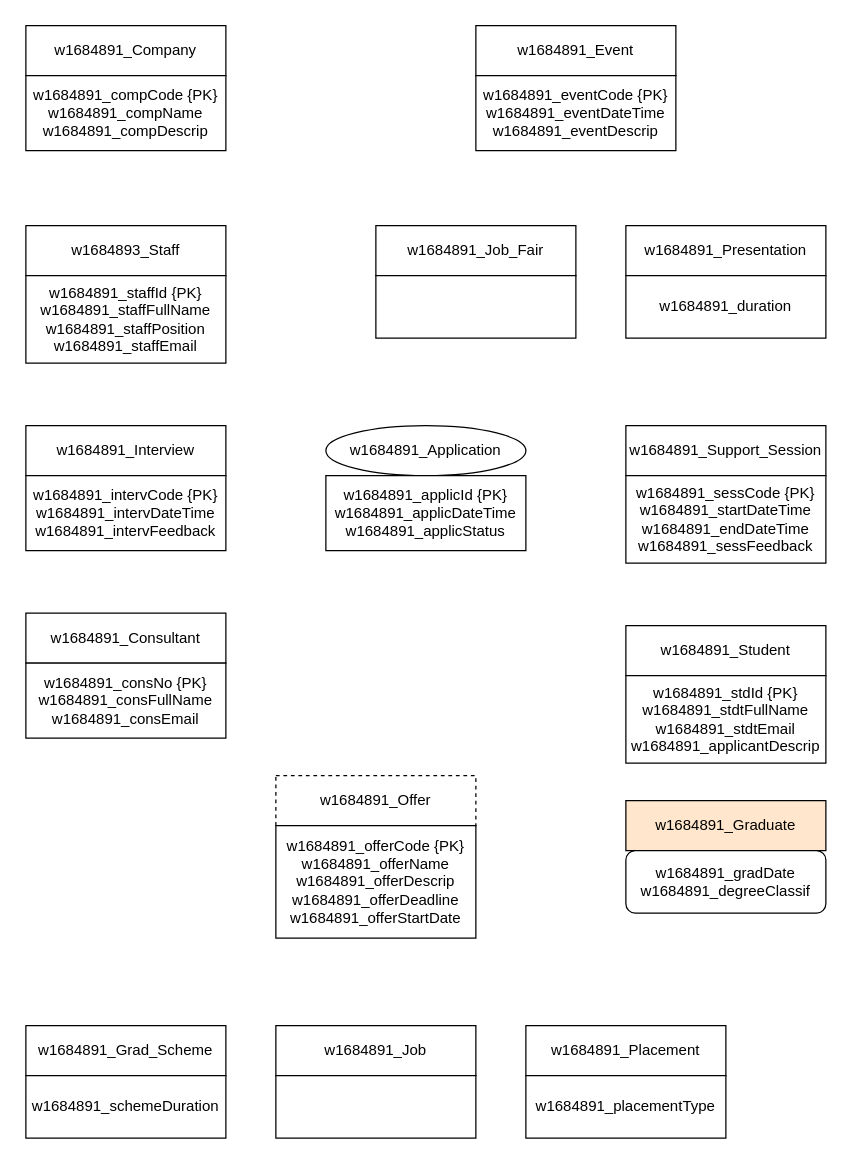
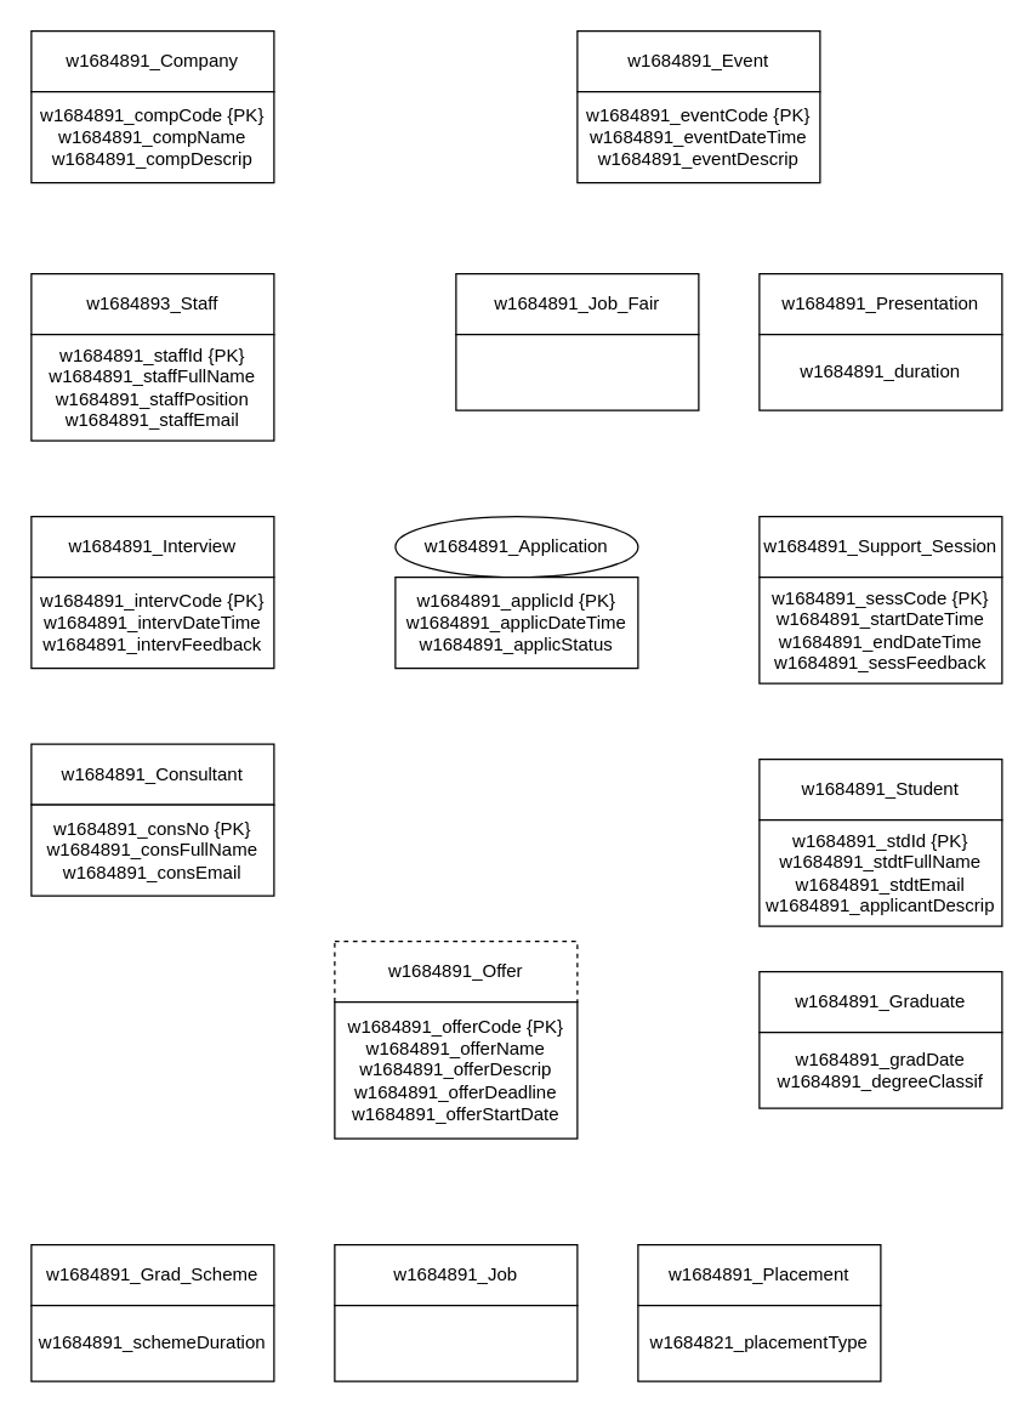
  <mxCell id="0" />
  <mxCell id="1" parent="0" />
  <mxCell id="2" value="" style="group" vertex="1" connectable="0" parent="1"><mxGeometry x="20" y="20" width="160" height="100" as="geometry" /></mxCell>
  <mxCell id="3" value="w1684891_Company" style="rounded=0;whiteSpace=wrap;html=1;" vertex="1" parent="2"><mxGeometry width="160" height="40" as="geometry" /></mxCell>
  <mxCell id="4" value="w1684891_compCode {PK}&lt;br&gt;w1684891_compName&lt;br&gt;w1684891_compDescrip" style="rounded=0;whiteSpace=wrap;html=1;" vertex="1" parent="2"><mxGeometry y="40" width="160" height="60" as="geometry" /></mxCell>
  <mxCell id="5" value="" style="group" vertex="1" connectable="0" parent="1"><mxGeometry x="220" y="620" width="160" height="130" as="geometry" /></mxCell>
  <mxCell id="6" value="w1684891_Offer" style="rounded=0;whiteSpace=wrap;html=1;dashed=1;" vertex="1" parent="5"><mxGeometry width="160" height="40" as="geometry" /></mxCell>
  <mxCell id="7" value="&lt;span&gt;w1684891_offerCode {PK}&lt;br&gt;&lt;/span&gt;w1684891_offerName&lt;br&gt;w1684891_offerDescrip&lt;br&gt;w1684891_offerDeadline&lt;br&gt;w1684891_offerStartDate&lt;span&gt;&lt;br&gt;&lt;/span&gt;" style="rounded=0;whiteSpace=wrap;html=1;" vertex="1" parent="5"><mxGeometry y="40" width="160" height="90" as="geometry" /></mxCell>
  <mxCell id="8" value="" style="group" vertex="1" connectable="0" parent="1"><mxGeometry x="420" y="820" width="160" height="90" as="geometry" /></mxCell>
  <mxCell id="9" value="w1684891_Placement" style="rounded=0;whiteSpace=wrap;html=1;" vertex="1" parent="8"><mxGeometry width="160" height="40" as="geometry" /></mxCell>
- <mxCell id="10" value="&lt;span&gt;w1684891_placementType&lt;/span&gt;" style="rounded=0;whiteSpace=wrap;html=1;" vertex="1" parent="8"><mxGeometry y="40" width="160" height="50" as="geometry" /></mxCell>
+ <mxCell id="10" value="&lt;span&gt;w1684821_placementType&lt;/span&gt;" style="rounded=0;whiteSpace=wrap;html=1;" vertex="1" parent="8"><mxGeometry y="40" width="160" height="50" as="geometry" /></mxCell>
  <mxCell id="11" value="" style="group" vertex="1" connectable="0" parent="1"><mxGeometry x="220" y="820" width="160" height="90" as="geometry" /></mxCell>
  <mxCell id="12" value="w1684891_Job" style="rounded=0;whiteSpace=wrap;html=1;" vertex="1" parent="11"><mxGeometry width="160" height="40" as="geometry" /></mxCell>
  <mxCell id="13" value="" style="rounded=0;whiteSpace=wrap;html=1;" vertex="1" parent="11"><mxGeometry y="40" width="160" height="50" as="geometry" /></mxCell>
  <mxCell id="14" value="" style="group" vertex="1" connectable="0" parent="1"><mxGeometry x="20" y="820" width="160" height="90" as="geometry" /></mxCell>
  <mxCell id="15" value="w1684891_Grad_Scheme" style="rounded=0;whiteSpace=wrap;html=1;" vertex="1" parent="14"><mxGeometry width="160" height="40" as="geometry" /></mxCell>
  <mxCell id="16" value="w1684891_schemeDuration" style="rounded=0;whiteSpace=wrap;html=1;" vertex="1" parent="14"><mxGeometry y="40" width="160" height="50" as="geometry" /></mxCell>
  <mxCell id="17" value="" style="group" vertex="1" connectable="0" parent="1"><mxGeometry x="380" y="20" width="160" height="100" as="geometry" /></mxCell>
  <mxCell id="18" value="w1684891_Event" style="rounded=0;whiteSpace=wrap;html=1;" vertex="1" parent="17"><mxGeometry width="160" height="40" as="geometry" /></mxCell>
  <mxCell id="19" value="w1684891_eventCode {PK}&lt;br&gt;w1684891_eventDateTime&lt;br&gt;w1684891_eventDescrip" style="rounded=0;whiteSpace=wrap;html=1;" vertex="1" parent="17"><mxGeometry y="40" width="160" height="60" as="geometry" /></mxCell>
  <mxCell id="20" value="" style="group" vertex="1" connectable="0" parent="1"><mxGeometry x="300" y="180" width="160" height="90" as="geometry" /></mxCell>
  <mxCell id="21" value="w1684891_Job_Fair" style="rounded=0;whiteSpace=wrap;html=1;" vertex="1" parent="20"><mxGeometry width="160" height="40" as="geometry" /></mxCell>
  <mxCell id="22" value="" style="rounded=0;whiteSpace=wrap;html=1;" vertex="1" parent="20"><mxGeometry y="40" width="160" height="50" as="geometry" /></mxCell>
  <mxCell id="23" value="" style="group" vertex="1" connectable="0" parent="1"><mxGeometry x="500" y="180" width="160" height="90" as="geometry" /></mxCell>
  <mxCell id="24" value="w1684891_Presentation" style="rounded=0;whiteSpace=wrap;html=1;" vertex="1" parent="23"><mxGeometry width="160" height="40" as="geometry" /></mxCell>
  <mxCell id="25" value="w1684891_duration" style="rounded=0;whiteSpace=wrap;html=1;" vertex="1" parent="23"><mxGeometry y="40" width="160" height="50" as="geometry" /></mxCell>
  <mxCell id="26" value="" style="group" vertex="1" connectable="0" parent="1"><mxGeometry x="20" y="340" width="160" height="100" as="geometry" /></mxCell>
  <mxCell id="27" value="w1684891_Interview" style="rounded=0;whiteSpace=wrap;html=1;" vertex="1" parent="26"><mxGeometry width="160" height="40" as="geometry" /></mxCell>
  <mxCell id="28" value="w1684891_intervCode {PK}&lt;br&gt;w1684891_intervDateTime&lt;br&gt;w1684891_intervFeedback" style="rounded=0;whiteSpace=wrap;html=1;" vertex="1" parent="26"><mxGeometry y="40" width="160" height="60" as="geometry" /></mxCell>
  <mxCell id="29" value="" style="group" vertex="1" connectable="0" parent="1"><mxGeometry x="260" y="340" width="160" height="100" as="geometry" /></mxCell>
  <mxCell id="30" value="w1684891_Application" style="ellipse;whiteSpace=wrap;html=1;" vertex="1" parent="29"><mxGeometry width="160" height="40" as="geometry" /></mxCell>
  <mxCell id="31" value="w1684891_applicId {PK}&lt;br&gt;w1684891_applicDateTime&lt;br&gt;w1684891_applicStatus" style="rounded=0;whiteSpace=wrap;html=1;" vertex="1" parent="29"><mxGeometry y="40" width="160" height="60" as="geometry" /></mxCell>
  <mxCell id="32" value="" style="group" vertex="1" connectable="0" parent="1"><mxGeometry x="20" y="490" width="160" height="100" as="geometry" /></mxCell>
  <mxCell id="33" value="w1684891_Consultant" style="rounded=0;whiteSpace=wrap;html=1;" vertex="1" parent="32"><mxGeometry width="160" height="40" as="geometry" /></mxCell>
  <mxCell id="34" value="w1684891_consNo {PK}&lt;br&gt;w1684891_consFullName&lt;br&gt;w1684891_consEmail" style="rounded=0;whiteSpace=wrap;html=1;" vertex="1" parent="32"><mxGeometry y="40" width="160" height="60" as="geometry" /></mxCell>
  <mxCell id="35" value="" style="group" vertex="1" connectable="0" parent="1"><mxGeometry x="500" y="340" width="160" height="110" as="geometry" /></mxCell>
  <mxCell id="36" value="w1684891_Support_Session" style="rounded=0;whiteSpace=wrap;html=1;" vertex="1" parent="35"><mxGeometry width="160" height="40" as="geometry" /></mxCell>
  <mxCell id="37" value="w1684891_sessCode {PK}&lt;br&gt;w1684891_startDateTime&lt;br&gt;w1684891_endDateTime&lt;br&gt;w1684891_sessFeedback" style="rounded=0;whiteSpace=wrap;html=1;" vertex="1" parent="35"><mxGeometry y="40" width="160" height="70" as="geometry" /></mxCell>
  <mxCell id="38" value="" style="group" vertex="1" connectable="0" parent="1"><mxGeometry x="20" y="180" width="160" height="110" as="geometry" /></mxCell>
  <mxCell id="39" value="w1684893_Staff" style="rounded=0;whiteSpace=wrap;html=1;" vertex="1" parent="38"><mxGeometry width="160" height="40" as="geometry" /></mxCell>
  <mxCell id="40" value="w1684891_staffId {PK}&lt;br&gt;w1684891_staffFullName&lt;br&gt;w1684891_staffPosition&lt;br&gt;w1684891_staffEmail" style="rounded=0;whiteSpace=wrap;html=1;" vertex="1" parent="38"><mxGeometry y="40" width="160" height="70" as="geometry" /></mxCell>
  <mxCell id="41" value="" style="group" vertex="1" connectable="0" parent="1"><mxGeometry x="500" y="500" width="160" height="110" as="geometry" /></mxCell>
  <mxCell id="42" value="w1684891_Student" style="rounded=0;whiteSpace=wrap;html=1;" vertex="1" parent="41"><mxGeometry width="160" height="40" as="geometry" /></mxCell>
  <mxCell id="43" value="w1684891_stdId {PK}&lt;br&gt;w1684891_stdtFullName&lt;br&gt;w1684891_stdtEmail&lt;br&gt;w1684891_applicantDescrip" style="rounded=0;whiteSpace=wrap;html=1;" vertex="1" parent="41"><mxGeometry y="40" width="160" height="70" as="geometry" /></mxCell>
  <mxCell id="44" value="" style="group" vertex="1" connectable="0" parent="1"><mxGeometry x="500" y="640" width="160" height="90" as="geometry" /></mxCell>
- <mxCell id="45" value="w1684891_Graduate" style="rounded=0;whiteSpace=wrap;html=1;fillColor=#ffe6cc;" vertex="1" parent="44"><mxGeometry width="160" height="40" as="geometry" /></mxCell>
- <mxCell id="46" value="&lt;span&gt;w1684891_gradDate&lt;br&gt;w1684891_degreeClassif&lt;br&gt;&lt;/span&gt;" style="whiteSpace=wrap;html=1;rounded=1;" vertex="1" parent="44"><mxGeometry y="40" width="160" height="50" as="geometry" /></mxCell>
+ <mxCell id="45" value="w1684891_Graduate" style="rounded=0;whiteSpace=wrap;html=1;" vertex="1" parent="44"><mxGeometry width="160" height="40" as="geometry" /></mxCell>
+ <mxCell id="46" value="&lt;span&gt;w1684891_gradDate&lt;br&gt;w1684891_degreeClassif&lt;br&gt;&lt;/span&gt;" style="rounded=0;whiteSpace=wrap;html=1;" vertex="1" parent="44"><mxGeometry y="40" width="160" height="50" as="geometry" /></mxCell>
